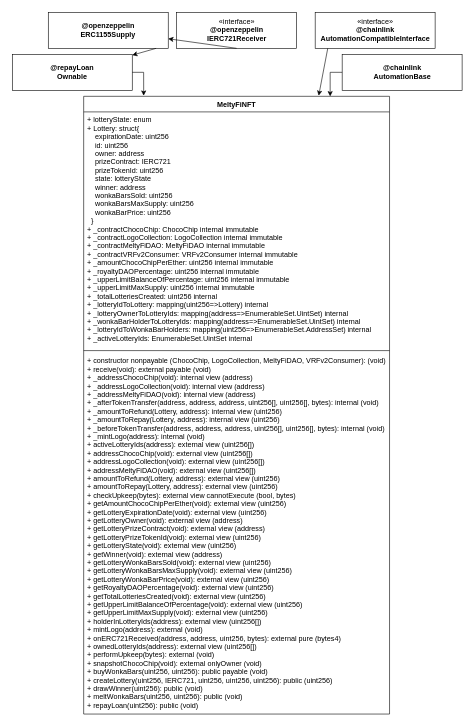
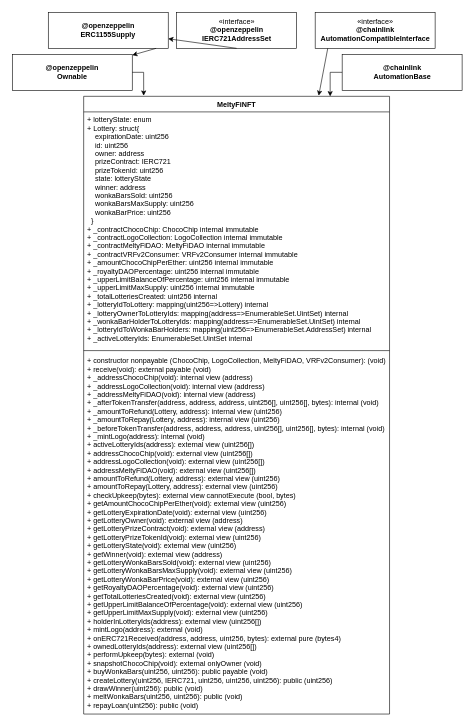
  <mxCell id="0" />
  <mxCell id="1" parent="0" />
  <mxCell id="2" value="MeltyFiNFT" style="swimlane;fontStyle=1;align=center;verticalAlign=top;childLayout=stackLayout;horizontal=1;startSize=26;horizontalStack=0;resizeParent=1;resizeParentMax=0;resizeLast=0;collapsible=1;marginBottom=0;" vertex="1" parent="1"><mxGeometry x="139" y="160" width="510" height="1030" as="geometry"><mxRectangle x="159" y="139" width="110" height="30" as="alternateBounds" /></mxGeometry></mxCell>
  <mxCell id="3" value="+ lotteryState: enum&#10;+ Lottery: struct{&#10;    expirationDate: uint256&#10;    id: uint256&#10;    owner: address&#10;    prizeContract: IERC721&#10;    prizeTokenId: uint256&#10;    state: lotteryState&#10;    winner: address&#10;    wonkaBarsSold: uint256&#10;    wonkaBarsMaxSupply: uint256&#10;    wonkaBarPrice: uint256&#10;  }&#10;+ _contractChocoChip: ChocoChip internal immutable&#10;+ _contractLogoCollection: LogoCollection internal immutable &#10;+ _contractMeltyFiDAO: MeltyFiDAO internal immutable &#10;+ _contractVRFv2Consumer: VRFv2Consumer internal immutable &#10;+ _amountChocoChipPerEther: uint256 internal immutable &#10;+ _royaltyDAOPercentage: uint256 internal immutable &#10;+ _upperLimitBalanceOfPercentage: uint256 internal immutable &#10;+ _upperLimitMaxSupply: uint256 internal immutable &#10;+ _totalLotteriesCreated: uint256 internal &#10;+ _lotteryIdToLottery: mapping(uint256=&gt;Lottery) internal&#10;+ _lotteryOwnerToLotteryIds: mapping(address=&gt;EnumerableSet.UintSet) internal &#10;+ _wonkaBarHolderToLotteryIds: mapping(address=&gt;EnumerableSet.UintSet) internal&#10;+ _lotteryIdToWonkaBarHolders: mapping(uint256=&gt;EnumerableSet.AddressSet) internal&#10;+ _activeLotteryIds: EnumerableSet.UintSet internal " style="text;strokeColor=none;fillColor=none;align=left;verticalAlign=top;spacingLeft=4;spacingRight=4;overflow=hidden;rotatable=0;points=[[0,0.5],[1,0.5]];portConstraint=eastwest;" vertex="1" parent="2"><mxGeometry y="26" width="510" height="394" as="geometry" /></mxCell>
  <mxCell id="4" value="" style="line;strokeWidth=1;fillColor=none;align=left;verticalAlign=middle;spacingTop=-1;spacingLeft=3;spacingRight=3;rotatable=0;labelPosition=right;points=[];portConstraint=eastwest;strokeColor=inherit;" vertex="1" parent="2"><mxGeometry y="420" width="510" height="8" as="geometry" /></mxCell>
  <mxCell id="5" value="+ constructor nonpayable (ChocoChip, LogoCollection, MeltyFiDAO, VRFv2Consumer): (void)&#10;+ receive(void): external payable (void)&#10;+ _addressChocoChip(void): internal view (address)&#10;+ _addressLogoCollection(void): internal view (address)&#10;+ _addressMeltyFiDAO(void): internal view (address)&#10;+ _afterTokenTransfer(address, address, address, uint256[], uint256[], bytes): internal (void)&#10;+ _amountToRefund(Lottery, address): internal view (uint256)&#10;+ _amountToRepay(Lottery, address): internal view (uint256)&#10;+ _beforeTokenTransfer(address, address, address, uint256[], uint256[], bytes): internal (void)&#10;+ _mintLogo(address): internal (void)&#10;+ activeLotteryIds(address): external view (uint256[])&#10;+ addressChocoChip(void): external view (uint256[])&#10;+ addressLogoCollection(void): external view (uint256[])&#10;+ addressMeltyFiDAO(void): external view (uint256[])&#10;+ amountToRefund(Lottery, address): external view (uint256)&#10;+ amountToRepay(Lottery, address): external view (uint256)&#10;+ checkUpkeep(bytes): external view cannotExecute (bool, bytes)&#10;+ getAmountChocoChipPerEther(void): external view (uint256)&#10;+ getLotteryExpirationDate(void): external view (uint256)&#10;+ getLotteryOwner(void): external view (address)&#10;+ getLotteryPrizeContract(void): external view (address)&#10;+ getLotteryPrizeTokenId(void): external view (uint256)&#10;+ getLotteryState(void): external view (uint256)&#10;+ getWinner(void): external view (address)&#10;+ getLotteryWonkaBarsSold(void): external view (uint256)&#10;+ getLotteryWonkaBarsMaxSupply(void): external view (uint256)&#10;+ getLotteryWonkaBarPrice(void): external view (uint256)&#10;+ getRoyaltyDAOPercentage(void): external view (uint256)&#10;+ getTotalLotteriesCreated(void): external view (uint256)&#10;+ getUpperLimitBalanceOfPercentage(void): external view (uint256)&#10;+ getUpperLimitMaxSupply(void): external view (uint256)&#10;+ holderInLotteryIds(address): external view (uint256[])&#10;+ mintLogo(address): external (void)&#10;+ onERC721Received(address, address, uint256, bytes): external pure (bytes4)&#10;+ ownedLotteryIds(address): external view (uint256[])&#10;+ performUpkeep(bytes): external (void)&#10;+ snapshotChocoChip(void): external onlyOwner (void)&#10;+ buyWonkaBars(uint256, uint256): public payable (void)&#10;+ createLottery(uint256, IERC721, uint256, uint256, uint256): public (uint256) &#10;+ drawWinner(uint256): public (void)&#10;+ meltWonkaBars(uint256, uint256): public (void)&#10;+ repayLoan(uint256): public (void)&#10;" style="text;strokeColor=none;fillColor=none;align=left;verticalAlign=top;spacingLeft=4;spacingRight=4;overflow=hidden;rotatable=0;points=[[0,0.5],[1,0.5]];portConstraint=eastwest;" vertex="1" parent="2"><mxGeometry y="428" width="510" height="602" as="geometry" /></mxCell>
- <mxCell id="6" value="«interface»&lt;br&gt;&lt;b&gt;@openzeppelin&lt;br&gt;IERC721Receiver&lt;/b&gt;" style="html=1;fillColor=none;" vertex="1" parent="1"><mxGeometry x="294" y="20" width="200" height="60" as="geometry" /></mxCell>
+ <mxCell id="6" value="«interface»&lt;br&gt;&lt;b&gt;@openzeppelin&lt;br&gt;IERC721AddressSet&lt;/b&gt;" style="html=1;fillColor=none;" vertex="1" parent="1"><mxGeometry x="294" y="20" width="200" height="60" as="geometry" /></mxCell>
  <mxCell id="7" value="&lt;b style=&quot;border-color: var(--border-color);&quot;&gt;@chainlink&lt;br style=&quot;border-color: var(--border-color);&quot;&gt;AutomationBase&lt;/b&gt;" style="html=1;fillColor=none;" vertex="1" parent="1"><mxGeometry x="570" y="90" width="200" height="60" as="geometry" /></mxCell>
  <mxCell id="8" value="&lt;b style=&quot;border-color: var(--border-color);&quot;&gt;&lt;span style=&quot;font-weight: 400;&quot;&gt;«interface»&lt;/span&gt;&lt;br style=&quot;border-color: var(--border-color); font-weight: 400;&quot;&gt;@chainlink&lt;br style=&quot;border-color: var(--border-color);&quot;&gt;AutomationCompatibleInterface&lt;/b&gt;" style="html=1;fillColor=none;" vertex="1" parent="1"><mxGeometry x="525" y="20" width="200" height="60" as="geometry" /></mxCell>
  <mxCell id="9" value="" style="endArrow=classic;html=1;rounded=0;entryX=0.157;entryY=-0.001;entryDx=0;entryDy=0;entryPerimeter=0;exitX=1;exitY=0.5;exitDx=0;exitDy=0;" edge="1" parent="1" source="14"><mxGeometry width="50" height="50" relative="1" as="geometry"><mxPoint x="220" y="125" as="sourcePoint" /><mxPoint x="239.07" y="158.97" as="targetPoint" /><Array as="points"><mxPoint x="239" y="120" /></Array></mxGeometry></mxCell>
  <mxCell id="10" value="" style="endArrow=classic;html=1;rounded=0;exitX=0.899;exitY=1;exitDx=0;exitDy=0;exitPerimeter=0;" edge="1" parent="1" source="15" target="14"><mxGeometry width="50" height="50" relative="1" as="geometry"><mxPoint x="259" y="89" as="sourcePoint" /><mxPoint x="420" y="160" as="targetPoint" /></mxGeometry></mxCell>
  <mxCell id="11" value="" style="endArrow=classic;html=1;rounded=0;exitX=0.105;exitY=1;exitDx=0;exitDy=0;entryX=0.237;entryY=-0.002;entryDx=0;entryDy=0;exitPerimeter=0;entryPerimeter=0;" edge="1" parent="1" source="8"><mxGeometry width="50" height="50" relative="1" as="geometry"><mxPoint x="530" y="90" as="sourcePoint" /><mxPoint x="530.87" y="158.94" as="targetPoint" /></mxGeometry></mxCell>
  <mxCell id="12" value="" style="endArrow=classic;html=1;rounded=0;exitX=0;exitY=0.5;exitDx=0;exitDy=0;" edge="1" parent="1"><mxGeometry width="50" height="50" relative="1" as="geometry"><mxPoint x="570" y="120" as="sourcePoint" /><mxPoint x="550" y="160" as="targetPoint" /><Array as="points"><mxPoint x="550" y="120" /></Array></mxGeometry></mxCell>
  <mxCell id="13" value="" style="endArrow=classic;html=1;rounded=0;exitX=0.5;exitY=1;exitDx=0;exitDy=0;" edge="1" parent="1" source="6" target="15"><mxGeometry width="50" height="50" relative="1" as="geometry"><mxPoint x="370" y="210" as="sourcePoint" /><mxPoint x="420" y="160" as="targetPoint" /></mxGeometry></mxCell>
- <mxCell id="14" value="&lt;b style=&quot;border-color: var(--border-color);&quot;&gt;@repayLoan&lt;br style=&quot;border-color: var(--border-color);&quot;&gt;Ownable&lt;/b&gt;" style="rounded=0;whiteSpace=wrap;html=1;fillColor=none;" vertex="1" parent="1"><mxGeometry x="20" y="90" width="200" height="60" as="geometry" /></mxCell>
+ <mxCell id="14" value="&lt;b style=&quot;border-color: var(--border-color);&quot;&gt;@openzeppelin&lt;br style=&quot;border-color: var(--border-color);&quot;&gt;Ownable&lt;/b&gt;" style="rounded=0;whiteSpace=wrap;html=1;fillColor=none;" vertex="1" parent="1"><mxGeometry x="20" y="90" width="200" height="60" as="geometry" /></mxCell>
  <mxCell id="15" value="&lt;b&gt;@openzeppelin&lt;br&gt;ERC1155Supply&lt;/b&gt;" style="rounded=0;whiteSpace=wrap;html=1;fillColor=none;" vertex="1" parent="1"><mxGeometry x="80" y="20" width="200" height="60" as="geometry" /></mxCell>
